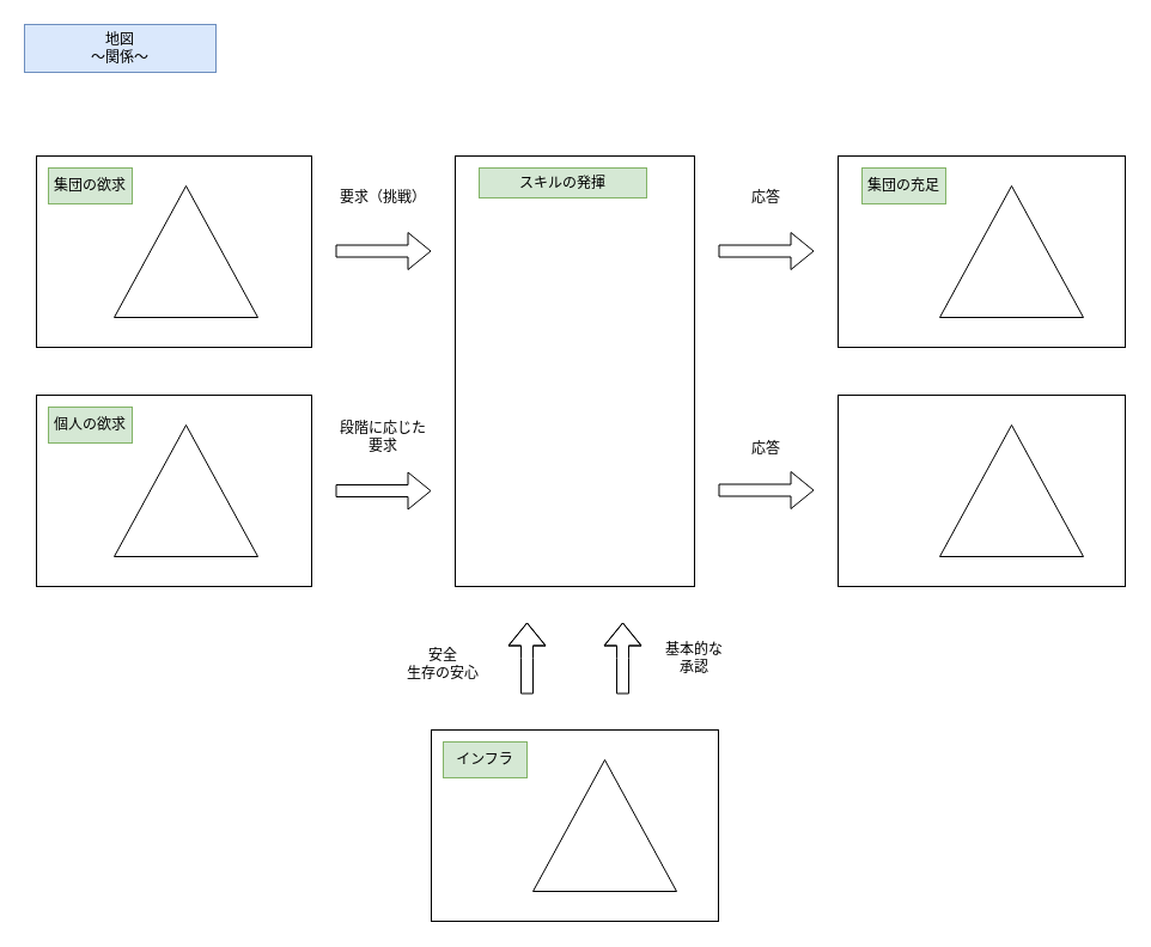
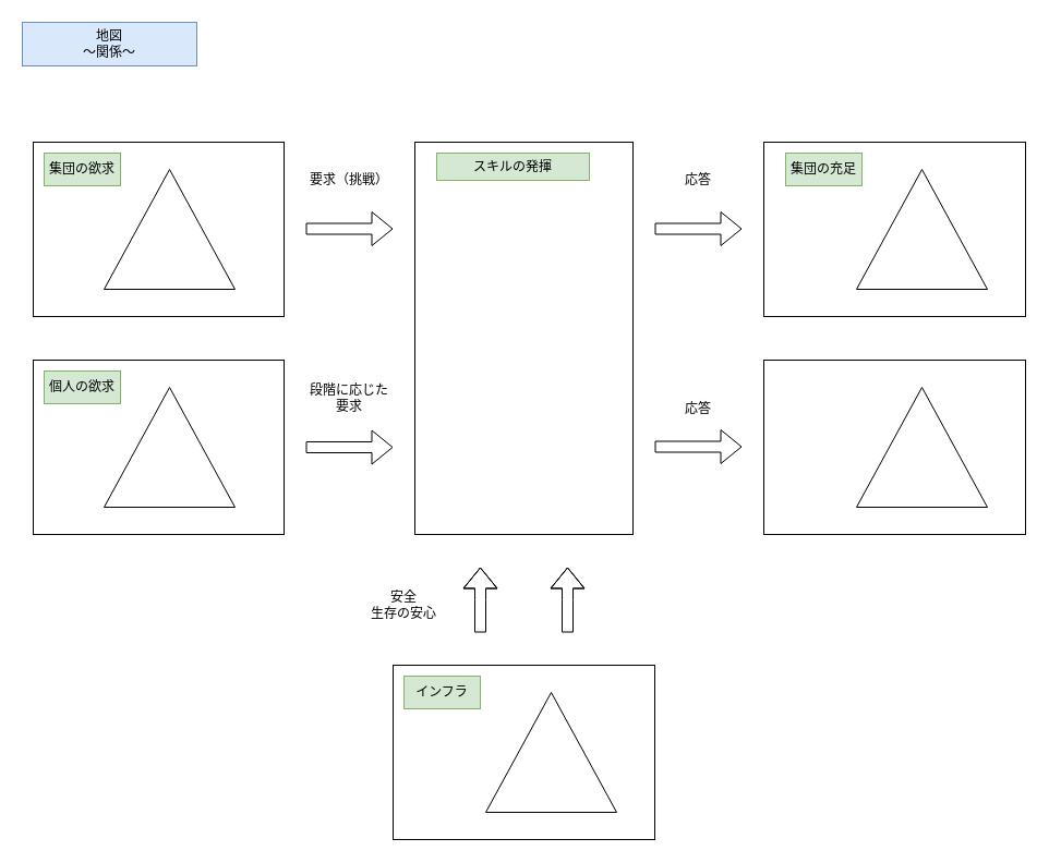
  <mxCell id="0" />
  <mxCell id="1" parent="0" />
  <mxCell id="2" value="" style="rounded=0;whiteSpace=wrap;html=1;" parent="1" vertex="1"><mxGeometry x="30" y="330" width="230" height="160" as="geometry" /></mxCell>
  <mxCell id="3" value="地図&lt;div&gt;～関係～&lt;/div&gt;" style="text;html=1;align=center;verticalAlign=middle;whiteSpace=wrap;rounded=0;fillColor=#dae8fc;strokeColor=#6c8ebf;" parent="1" vertex="1"><mxGeometry x="20" y="20" width="160" height="40" as="geometry" /></mxCell>
  <mxCell id="4" value="" style="rounded=0;whiteSpace=wrap;html=1;" vertex="1" parent="1"><mxGeometry x="380" y="130" width="200" height="360" as="geometry" /></mxCell>
  <mxCell id="5" value="" style="triangle;whiteSpace=wrap;html=1;rotation=-90;" vertex="1" parent="1"><mxGeometry x="100" y="350" width="110" height="120" as="geometry" /></mxCell>
  <mxCell id="6" value="個人の欲求" style="text;html=1;align=center;verticalAlign=middle;whiteSpace=wrap;rounded=0;fillColor=#d5e8d4;strokeColor=#82b366;" vertex="1" parent="1"><mxGeometry x="40" y="340" width="70" height="30" as="geometry" /></mxCell>
  <mxCell id="7" value="" style="rounded=0;whiteSpace=wrap;html=1;" vertex="1" parent="1"><mxGeometry x="30" y="130" width="230" height="160" as="geometry" /></mxCell>
  <mxCell id="8" value="" style="triangle;whiteSpace=wrap;html=1;rotation=-90;" vertex="1" parent="1"><mxGeometry x="100" y="150" width="110" height="120" as="geometry" /></mxCell>
  <mxCell id="9" value="集団の欲求" style="text;html=1;align=center;verticalAlign=middle;whiteSpace=wrap;rounded=0;fillColor=#d5e8d4;strokeColor=#82b366;" vertex="1" parent="1"><mxGeometry x="40" y="140" width="70" height="30" as="geometry" /></mxCell>
  <mxCell id="10" value="" style="shape=flexArrow;endArrow=classic;html=1;" edge="1" parent="1"><mxGeometry width="50" height="50" relative="1" as="geometry"><mxPoint x="280" y="410" as="sourcePoint" /><mxPoint x="360" y="410" as="targetPoint" /></mxGeometry></mxCell>
  <mxCell id="11" value="" style="shape=flexArrow;endArrow=classic;html=1;" edge="1" parent="1"><mxGeometry width="50" height="50" relative="1" as="geometry"><mxPoint x="280" y="209.5" as="sourcePoint" /><mxPoint x="360" y="209.5" as="targetPoint" /></mxGeometry></mxCell>
  <mxCell id="12" value="スキルの発揮" style="text;html=1;align=center;verticalAlign=middle;whiteSpace=wrap;rounded=0;fillColor=#d5e8d4;strokeColor=#82b366;" vertex="1" parent="1"><mxGeometry x="400" y="140" width="140" height="25" as="geometry" /></mxCell>
  <mxCell id="13" value="要求（挑戦）" style="text;html=1;align=center;verticalAlign=middle;whiteSpace=wrap;rounded=0;" vertex="1" parent="1"><mxGeometry x="280" y="150" width="80" height="30" as="geometry" /></mxCell>
  <mxCell id="14" value="&lt;div&gt;段階に応じた&lt;/div&gt;要求" style="text;html=1;align=center;verticalAlign=middle;whiteSpace=wrap;rounded=0;" vertex="1" parent="1"><mxGeometry x="280" y="340" width="80" height="50" as="geometry" /></mxCell>
  <mxCell id="15" value="" style="rounded=0;whiteSpace=wrap;html=1;" vertex="1" parent="1"><mxGeometry x="700" y="130" width="240" height="160" as="geometry" /></mxCell>
  <mxCell id="16" value="" style="shape=flexArrow;endArrow=classic;html=1;" edge="1" parent="1"><mxGeometry width="50" height="50" relative="1" as="geometry"><mxPoint x="600" y="209.5" as="sourcePoint" /><mxPoint x="680" y="209.5" as="targetPoint" /></mxGeometry></mxCell>
  <mxCell id="17" value="" style="shape=flexArrow;endArrow=classic;html=1;" edge="1" parent="1"><mxGeometry width="50" height="50" relative="1" as="geometry"><mxPoint x="600" y="409.5" as="sourcePoint" /><mxPoint x="680" y="409.5" as="targetPoint" /></mxGeometry></mxCell>
  <mxCell id="18" value="" style="rounded=0;whiteSpace=wrap;html=1;" vertex="1" parent="1"><mxGeometry x="700" y="330" width="240" height="160" as="geometry" /></mxCell>
  <mxCell id="19" value="応答" style="text;html=1;align=center;verticalAlign=middle;whiteSpace=wrap;rounded=0;" vertex="1" parent="1"><mxGeometry x="600" y="150" width="80" height="30" as="geometry" /></mxCell>
  <mxCell id="20" value="応答" style="text;html=1;align=center;verticalAlign=middle;whiteSpace=wrap;rounded=0;" vertex="1" parent="1"><mxGeometry x="600" y="360" width="80" height="30" as="geometry" /></mxCell>
  <mxCell id="21" value="集団の充足" style="text;html=1;align=center;verticalAlign=middle;whiteSpace=wrap;rounded=0;fillColor=#d5e8d4;strokeColor=#82b366;" vertex="1" parent="1"><mxGeometry x="720" y="140" width="70" height="30" as="geometry" /></mxCell>
  <mxCell id="22" value="" style="triangle;whiteSpace=wrap;html=1;rotation=-90;" vertex="1" parent="1"><mxGeometry x="790" y="350" width="110" height="120" as="geometry" /></mxCell>
  <mxCell id="23" value="" style="triangle;whiteSpace=wrap;html=1;rotation=-90;" vertex="1" parent="1"><mxGeometry x="790" y="150" width="110" height="120" as="geometry" /></mxCell>
  <mxCell id="24" value="" style="rounded=0;whiteSpace=wrap;html=1;" vertex="1" parent="1"><mxGeometry x="360" y="610" width="240" height="160" as="geometry" /></mxCell>
  <mxCell id="25" value="" style="shape=flexArrow;endArrow=classic;html=1;" edge="1" parent="1"><mxGeometry width="50" height="50" relative="1" as="geometry"><mxPoint x="440" y="580" as="sourcePoint" /><mxPoint x="440" y="520" as="targetPoint" /><Array as="points"><mxPoint x="440" y="550" /></Array></mxGeometry></mxCell>
- <mxCell id="26" value="&lt;div&gt;基本的な&lt;/div&gt;承認" style="text;html=1;align=center;verticalAlign=middle;whiteSpace=wrap;rounded=0;" vertex="1" parent="1"><mxGeometry x="540" y="520" width="80" height="60" as="geometry" /></mxCell>
  <mxCell id="27" value="" style="shape=flexArrow;endArrow=classic;html=1;" edge="1" parent="1"><mxGeometry width="50" height="50" relative="1" as="geometry"><mxPoint x="520" y="580" as="sourcePoint" /><mxPoint x="520" y="520" as="targetPoint" /><Array as="points"><mxPoint x="520" y="550" /></Array></mxGeometry></mxCell>
  <mxCell id="28" value="安全&lt;div&gt;生存の安心&lt;/div&gt;" style="text;html=1;align=center;verticalAlign=middle;whiteSpace=wrap;rounded=0;" vertex="1" parent="1"><mxGeometry x="330" y="540" width="80" height="30" as="geometry" /></mxCell>
  <mxCell id="29" value="インフラ" style="text;html=1;align=center;verticalAlign=middle;whiteSpace=wrap;rounded=0;fillColor=#d5e8d4;strokeColor=#82b366;" vertex="1" parent="1"><mxGeometry x="370" y="620" width="70" height="30" as="geometry" /></mxCell>
  <mxCell id="30" value="" style="triangle;whiteSpace=wrap;html=1;rotation=-90;" vertex="1" parent="1"><mxGeometry x="450" y="630" width="110" height="120" as="geometry" /></mxCell>
